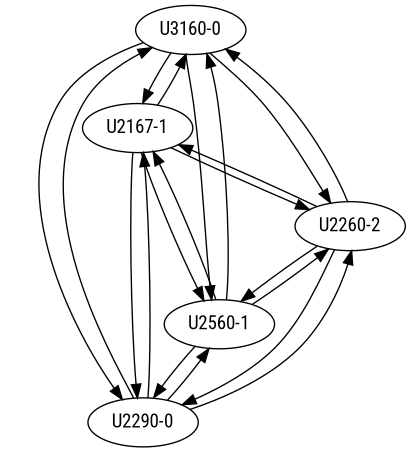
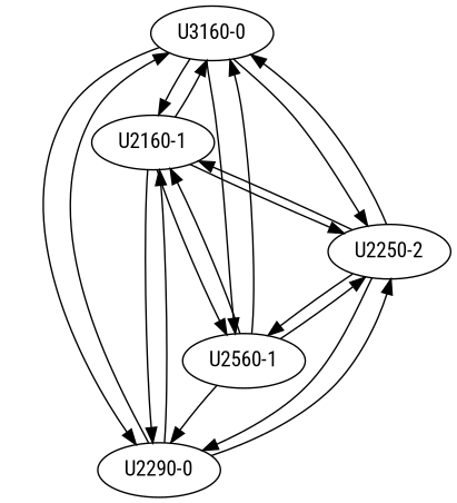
  digraph {
    fontname="Roboto Condensed"
    node [fontname="Roboto Condensed"]
    edge [fontname="Roboto Condensed"]
    n1 [label="U3160-0"]
-   "U2160-1" [label="U2167-1"]
+   "U2160-1"
    n3 [label="U2290-0"]
    n4 [label="U2560-1"]
-   "U2260-2"
+   "U2260-2" [label="U2250-2"]
    n1 -> "U2160-1"
    n1 -> n3
    n1 -> n4
    n1 -> "U2260-2"
    "U2160-1" -> n1
    "U2160-1" -> n3
    "U2160-1" -> n4
    "U2160-1" -> "U2260-2"
    n3 -> n1
    n3 -> "U2160-1"
-   n3 -> n4
    n3 -> "U2260-2"
    n4 -> n1
    n4 -> "U2160-1"
    n4 -> n3
    n4 -> "U2260-2"
    "U2260-2" -> n1
    "U2260-2" -> "U2160-1"
    "U2260-2" -> n3
    "U2260-2" -> n4
  }
